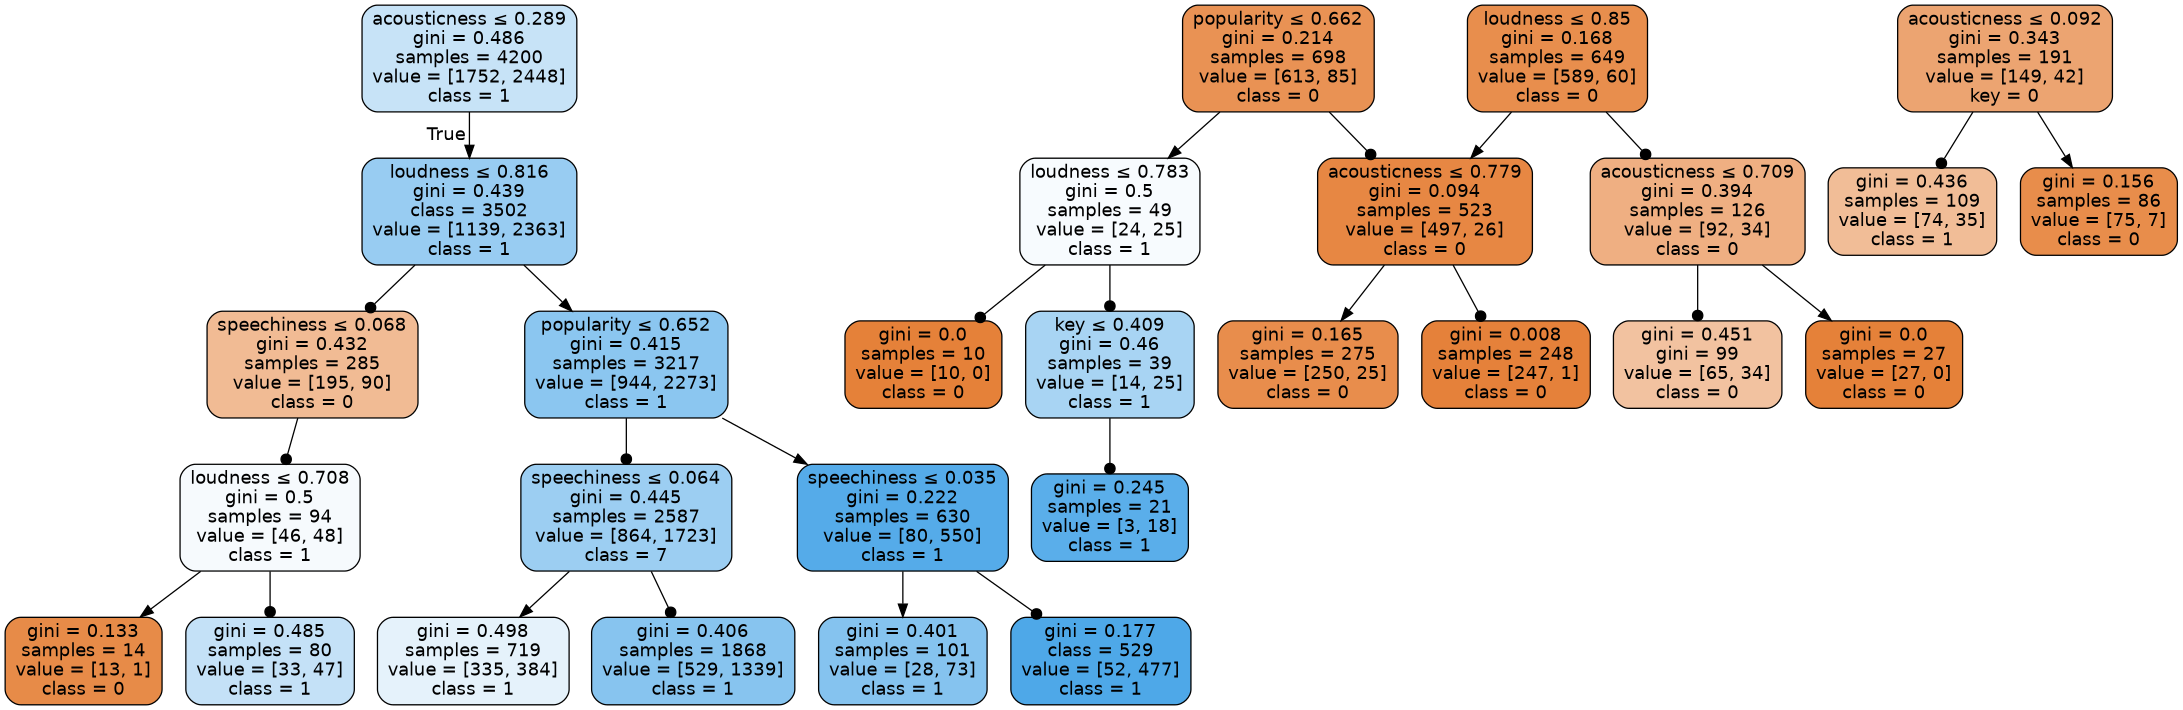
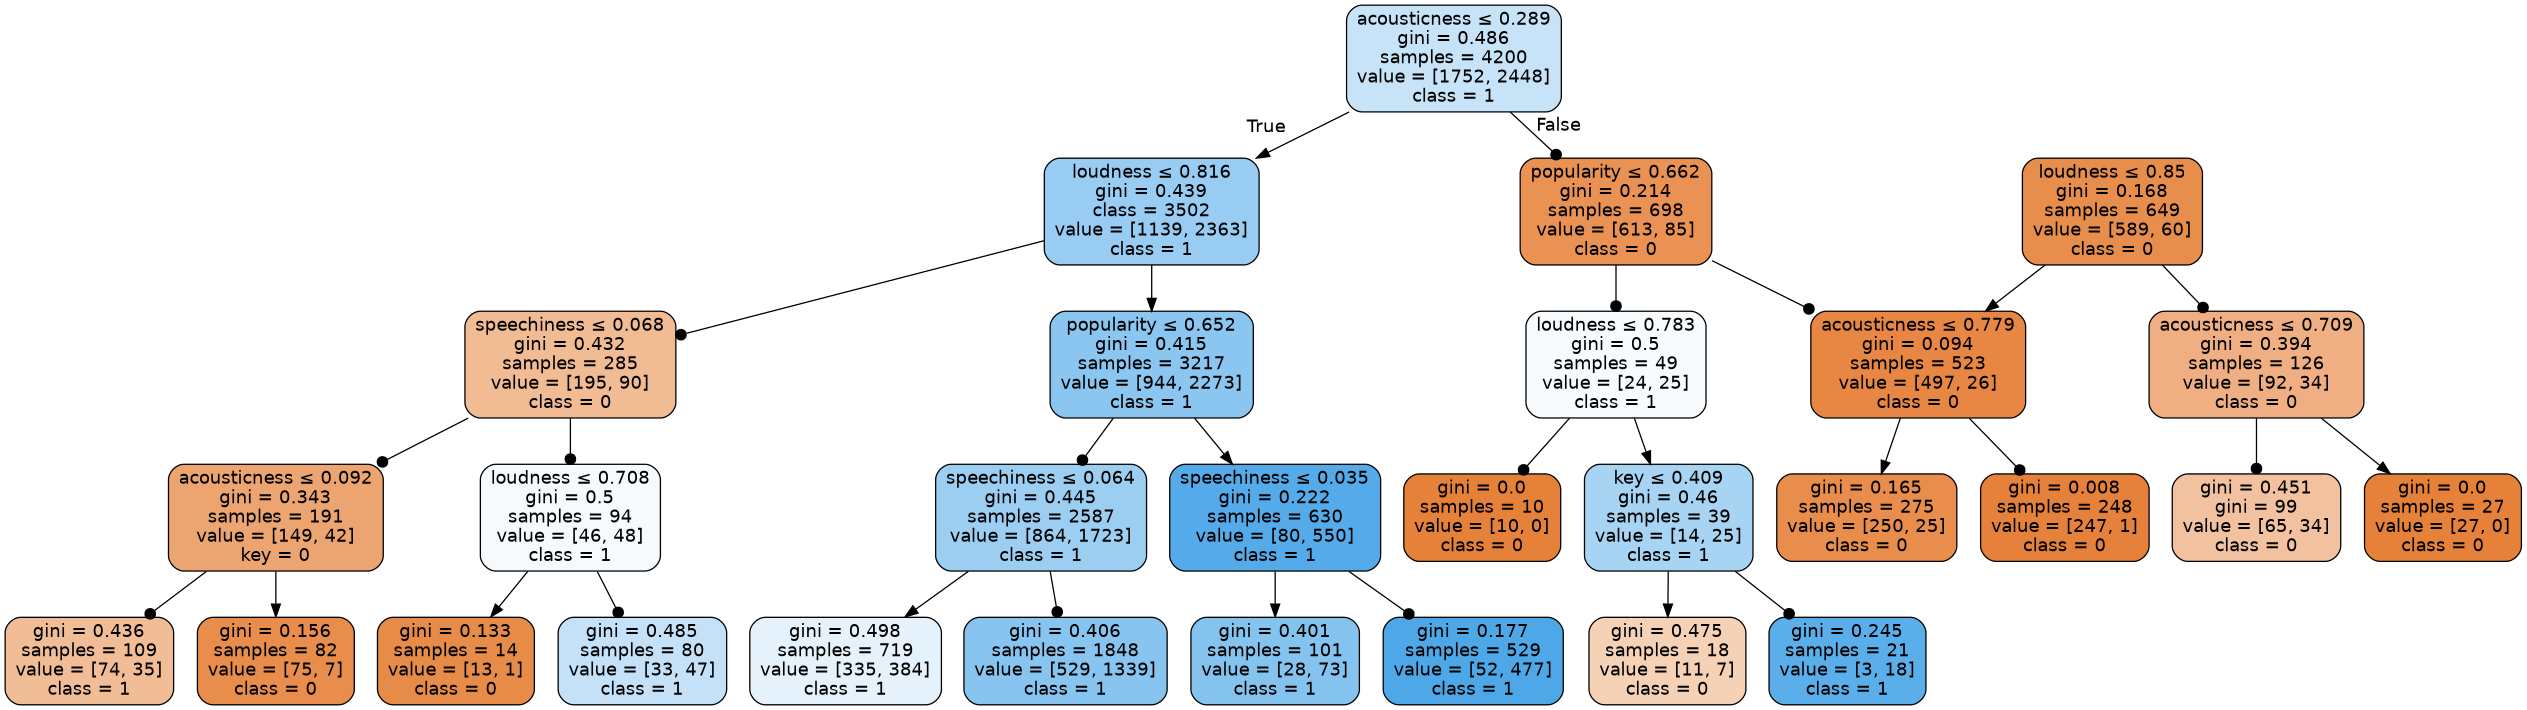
  digraph {
    node [color=black fillcolor="#e58139ff" fontname=helvetica shape=box style="filled, rounded"]
    edge [arrowhead=dot fontname=helvetica]
    n1 [fillcolor="#399de548" label=<acousticness &le; 0.289<br/>gini = 0.486<br/>samples = 4200<br/>value = [1752, 2448]<br/>class = 1>]
    n2 [fillcolor="#399de584" label=<loudness &le; 0.816<br/>gini = 0.439<br/>class = 3502<br/>value = [1139, 2363]<br/>class = 1>]
    n3 [fillcolor="#e58139dc" label=<popularity &le; 0.662<br/>gini = 0.214<br/>samples = 698<br/>value = [613, 85]<br/>class = 0>]
    n4 [fillcolor="#e5813989" label=<speechiness &le; 0.068<br/>gini = 0.432<br/>samples = 285<br/>value = [195, 90]<br/>class = 0>]
    n5 [fillcolor="#399de595" label=<popularity &le; 0.652<br/>gini = 0.415<br/>samples = 3217<br/>value = [944, 2273]<br/>class = 1>]
    n6 [fillcolor="#399de50a" label=<loudness &le; 0.783<br/>gini = 0.5<br/>samples = 49<br/>value = [24, 25]<br/>class = 1>]
    n7 [fillcolor="#e58139f2" label=<acousticness &le; 0.779<br/>gini = 0.094<br/>samples = 523<br/>value = [497, 26]<br/>class = 0>]
    n8 [fillcolor="#e58139b7" label=<acousticness &le; 0.092<br/>gini = 0.343<br/>samples = 191<br/>value = [149, 42]<br/>key = 0>]
    n9 [fillcolor="#399de50b" label=<loudness &le; 0.708<br/>gini = 0.5<br/>samples = 94<br/>value = [46, 48]<br/>class = 1>]
-   n10 [fillcolor="#399de57f" label=<speechiness &le; 0.064<br/>gini = 0.445<br/>samples = 2587<br/>value = [864, 1723]<br/>class = 7>]
+   n10 [fillcolor="#399de57f" label=<speechiness &le; 0.064<br/>gini = 0.445<br/>samples = 2587<br/>value = [864, 1723]<br/>class = 1>]
    n11 [fillcolor="#399de5da" label=<speechiness &le; 0.035<br/>gini = 0.222<br/>samples = 630<br/>value = [80, 550]<br/>class = 1>]
    n12 [fillcolor="#e5813986" label=<gini = 0.436<br/>samples = 109<br/>value = [74, 35]<br/>class = 1>]
-   n13 [fillcolor="#e58139e7" label=<gini = 0.156<br/>samples = 86<br/>value = [75, 7]<br/>class = 0>]
+   n13 [fillcolor="#e58139e7" label=<gini = 0.156<br/>samples = 82<br/>value = [75, 7]<br/>class = 0>]
    n14 [fillcolor="#e58139eb" label=<gini = 0.133<br/>samples = 14<br/>value = [13, 1]<br/>class = 0>]
    n15 [fillcolor="#399de54c" label=<gini = 0.485<br/>samples = 80<br/>value = [33, 47]<br/>class = 1>]
    n16 [fillcolor="#399de521" label=<gini = 0.498<br/>samples = 719<br/>value = [335, 384]<br/>class = 1>]
-   n17 [fillcolor="#399de59a" label=<gini = 0.406<br/>samples = 1868<br/>value = [529, 1339]<br/>class = 1>]
+   n17 [fillcolor="#399de59a" label=<gini = 0.406<br/>samples = 1848<br/>value = [529, 1339]<br/>class = 1>]
    n18 [fillcolor="#399de59d" label=<gini = 0.401<br/>samples = 101<br/>value = [28, 73]<br/>class = 1>]
-   n19 [fillcolor="#399de5e3" label=<gini = 0.177<br/>class = 529<br/>value = [52, 477]<br/>class = 1>]
+   n19 [fillcolor="#399de5e3" label=<gini = 0.177<br/>samples = 529<br/>value = [52, 477]<br/>class = 1>]
    n20 [fillcolor="#e58139e5" label=<loudness &le; 0.85<br/>gini = 0.168<br/>samples = 649<br/>value = [589, 60]<br/>class = 0>]
    n21 [fillcolor="#e58139a1" label=<acousticness &le; 0.709<br/>gini = 0.394<br/>samples = 126<br/>value = [92, 34]<br/>class = 0>]
    n22 [label=<gini = 0.0<br/>samples = 10<br/>value = [10, 0]<br/>class = 0>]
    n23 [fillcolor="#399de570" label=<key &le; 0.409<br/>gini = 0.46<br/>samples = 39<br/>value = [14, 25]<br/>class = 1>]
    n24 [fillcolor="#e58139e6" label=<gini = 0.165<br/>samples = 275<br/>value = [250, 25]<br/>class = 0>]
    n25 [fillcolor="#e58139fe" label=<gini = 0.008<br/>samples = 248<br/>value = [247, 1]<br/>class = 0>]
    n26 [fillcolor="#e581397a" label=<gini = 0.451<br/>gini = 99<br/>value = [65, 34]<br/>class = 0>]
    n27 [label=<gini = 0.0<br/>samples = 27<br/>value = [27, 0]<br/>class = 0>]
+   n28 [fillcolor="#e581395d" label=<gini = 0.475<br/>samples = 18<br/>value = [11, 7]<br/>class = 0>]
    n29 [fillcolor="#399de5d4" label=<gini = 0.245<br/>samples = 21<br/>value = [3, 18]<br/>class = 1>]
    n1 -> n2 [arrowhead=normal headlabel=True labelangle=45 labeldistance=2.5]
+   n1 -> n3 [headlabel=False labelangle=-45 labeldistance=2.5]
    n2 -> n4
    n2 -> n5 [arrowhead=normal]
-   n3 -> n6 [arrowhead=normal]
+   n3 -> n6
    n3 -> n7
+   n4 -> n8
    n4 -> n9
    n5 -> n10
    n5 -> n11 [arrowhead=normal]
    n6 -> n22
-   n6 -> n23
+   n6 -> n23 [arrowhead=normal]
    n7 -> n24 [arrowhead=normal]
    n7 -> n25
    n8 -> n12
    n8 -> n13 [arrowhead=normal]
    n9 -> n14 [arrowhead=normal]
    n9 -> n15
    n10 -> n16 [arrowhead=normal]
    n10 -> n17
    n11 -> n18 [arrowhead=normal]
    n11 -> n19
    n20 -> n7 [arrowhead=normal]
    n20 -> n21
    n21 -> n26
    n21 -> n27 [arrowhead=normal]
+   n23 -> n28 [arrowhead=normal]
    n23 -> n29
  }
